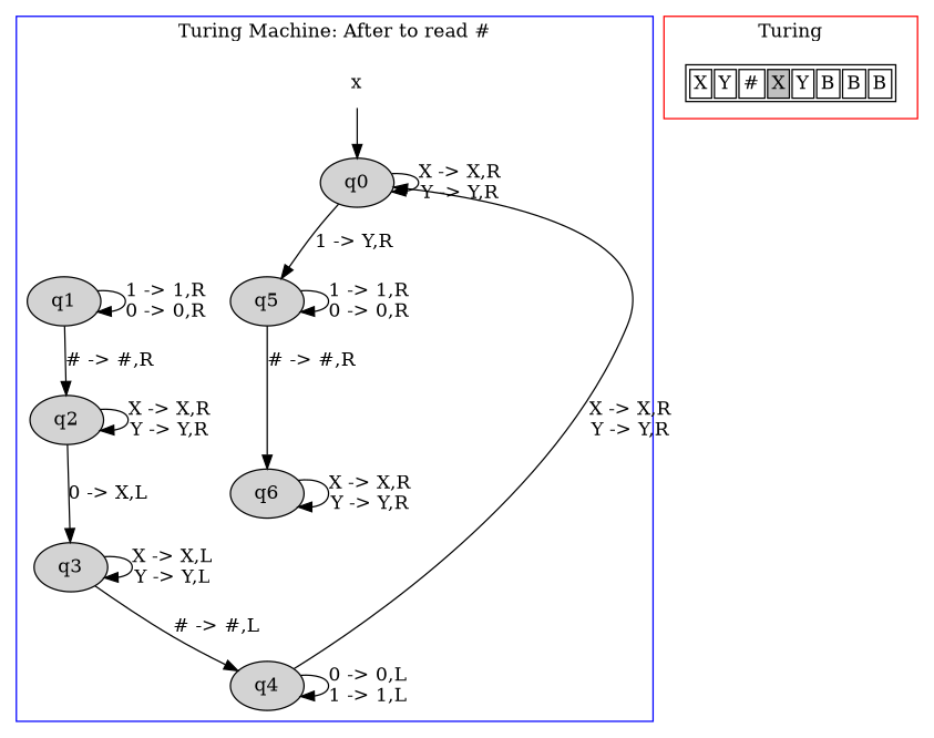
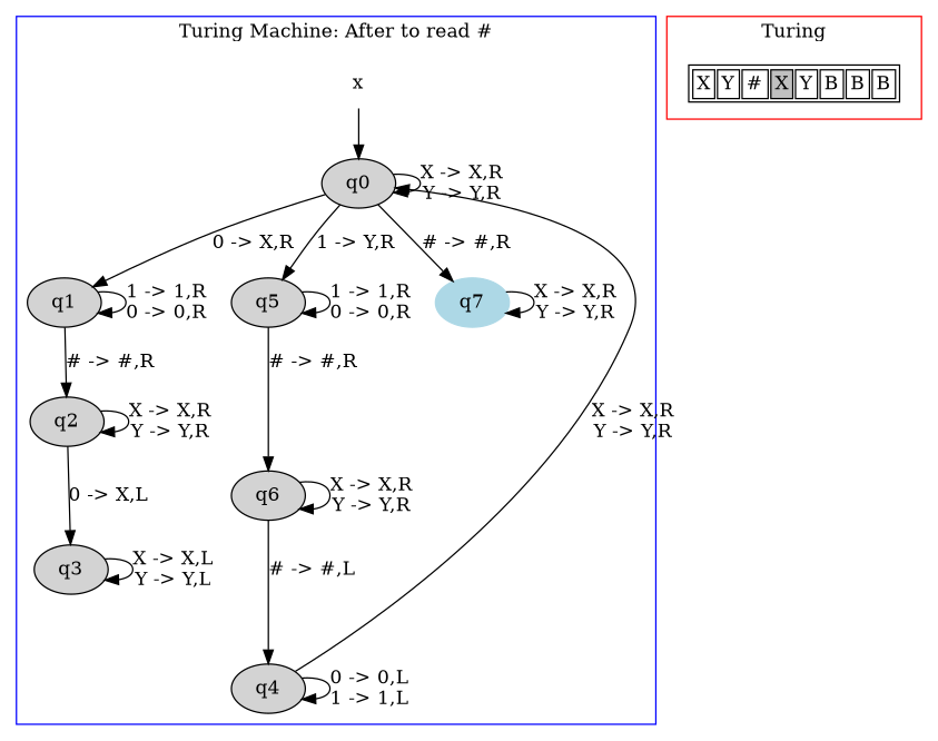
  digraph {
    node [style=filled]
    q0
    q1
    q5
+   q7 [color=lightblue]
    q2
    q3
    q4
    q6
    x [color=white]
    n10 [label=<<TABLE> <TR> <TD><FONT>X</FONT></TD> <TD><FONT>Y</FONT></TD> <TD><FONT>#</FONT></TD> <TD BGCOLOR="gray"><FONT>X</FONT></TD> <TD><FONT>Y</FONT></TD> <TD><FONT>B</FONT></TD> <TD><FONT>B</FONT></TD> <TD><FONT>B</FONT></TD> </TR> </TABLE>> shape=plaintext style=""]
    subgraph cluster_1 {
      color=blue
      label="Turing Machine: After to read #"
      q0
      q1
      q5
+     q7
      q2
      q3
      q4
      q6
      x
    }
    subgraph cluster_2 {
      color=red
      label=Turing
      n10
    }
    q0 -> q0 [label="X -> X,R\nY -> Y,R"]
+   q0 -> q1 [label="0 -> X,R"]
    q0 -> q5 [label="1 -> Y,R"]
+   q0 -> q7 [label="# -> #,R"]
    q1 -> q1 [label="1 -> 1,R\n0 -> 0,R"]
    q1 -> q2 [label="# -> #,R"]
    q5 -> q5 [label="1 -> 1,R\n0 -> 0,R"]
    q5 -> q6 [label="# -> #,R"]
+   q7 -> q7 [label="X -> X,R\nY -> Y,R"]
    q2 -> q2 [label="X -> X,R\nY -> Y,R"]
    q2 -> q3 [label="0 -> X,L"]
    q3 -> q3 [label="X -> X,L\nY -> Y,L"]
-   q3 -> q4 [label="# -> #,L"]
+   q6 -> q4 [label="# -> #,L"]
    q4 -> q0 [label="X -> X,R\nY -> Y,R"]
    q4 -> q4 [label="0 -> 0,L\n1 -> 1,L"]
    q6 -> q6 [label="X -> X,R\nY -> Y,R"]
    x -> q0
  }
